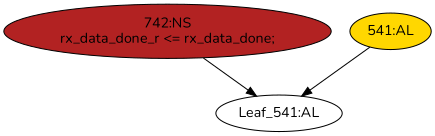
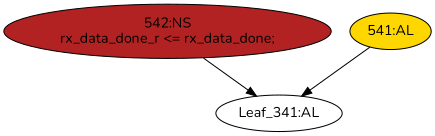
  strict digraph {
    fontname=Nunito
    node [fontname=Nunito style=filled]
    edge [cond="[]" fontname=Nunito lineno=None]
-   n1 [ast="<pyverilog.vparser.ast.NonblockingSubstitution object at 0x7f9fff9d2650>" fillcolor=firebrick label="742:NS\nrx_data_done_r <= rx_data_done;" statements="[<pyverilog.vparser.ast.NonblockingSubstitution object at 0x7f9fff9d2650>]" typ=NonblockingSubstitution]
-   n2 [def_var="['rx_data_done_r']" label="Leaf_541:AL" style=""]
+   n1 [ast="<pyverilog.vparser.ast.NonblockingSubstitution object at 0x7f9fff9d2650>" fillcolor=firebrick label="542:NS\nrx_data_done_r <= rx_data_done;" statements="[<pyverilog.vparser.ast.NonblockingSubstitution object at 0x7f9fff9d2650>]" typ=NonblockingSubstitution]
+   n2 [def_var="['rx_data_done_r']" label="Leaf_341:AL" style=""]
    n3 [ast="<pyverilog.vparser.ast.Always object at 0x7fa020e958d0>" clk_sens=True fillcolor=gold label="541:AL" sens="['clk']" statements="[]" typ=Always use_var="['rx_data_done']"]
    n1 -> n2
    n3 -> n2
  }
